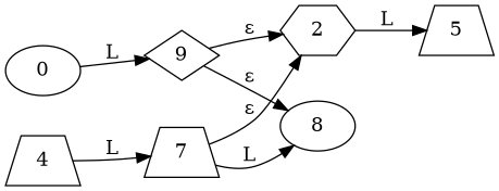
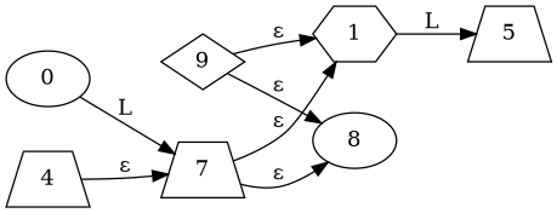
  digraph {
    rankdir=LR
    node [shape=trapezium]
    n1 [label=9 shape=diamond]
    0 [shape=ellipse]
-   2 [shape=hexagon]
+   2 [shape=hexagon label=1]
    n4 [label=8 shape=ellipse]
    5
    7
    4
    n1 -> 2 [label="ε"]
    n1 -> n4 [label="ε"]
-   0 -> n1 [label=L]
+   0 -> 7 [label=L]
    2 -> 5 [label=L]
    7 -> 2 [label="ε"]
-   7 -> n4 [label=L]
-   4 -> 7 [label=L]
+   7 -> n4 [label="ε"]
+   4 -> 7 [label="ε"]
  }
